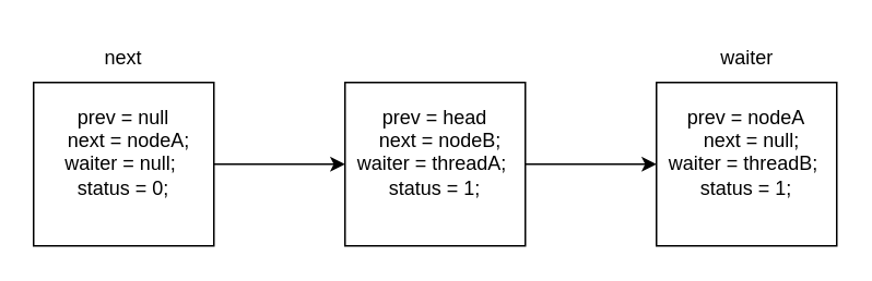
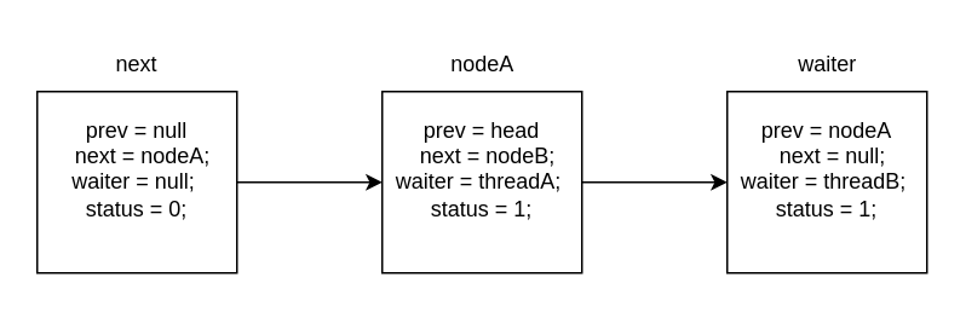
  <mxCell id="0" />
  <mxCell id="1" parent="0" />
  <mxCell id="2" value="" style="edgeStyle=orthogonalEdgeStyle;rounded=0;orthogonalLoop=1;jettySize=auto;html=1;" edge="1" parent="1" source="3" target="6"><mxGeometry relative="1" as="geometry" /></mxCell>
  <mxCell id="3" value="&lt;div&gt;prev = null&lt;/div&gt;&lt;div&gt;&lt;span style=&quot;background-color: initial;&quot;&gt;&amp;nbsp; &amp;nbsp; &amp;nbsp; next = nodeA;&amp;nbsp; &amp;nbsp;&amp;nbsp;&lt;/span&gt;&lt;/div&gt;&lt;div&gt;waiter = null;&amp;nbsp;&lt;/div&gt;&lt;div&gt;&lt;span style=&quot;background-color: initial;&quot;&gt;&amp;nbsp;&lt;/span&gt;&lt;span style=&quot;background-color: initial;&quot;&gt;status = 0;&amp;nbsp;&lt;/span&gt;&lt;/div&gt;&lt;div&gt;&lt;br&gt;&lt;/div&gt;" style="rounded=0;whiteSpace=wrap;html=1;" vertex="1" parent="1"><mxGeometry x="20" y="50" width="110" height="100" as="geometry" /></mxCell>
  <mxCell id="4" value="next" style="text;html=1;align=center;verticalAlign=middle;whiteSpace=wrap;rounded=0;" vertex="1" parent="1"><mxGeometry x="45" y="20" width="60" height="30" as="geometry" /></mxCell>
  <mxCell id="5" value="" style="edgeStyle=orthogonalEdgeStyle;rounded=0;orthogonalLoop=1;jettySize=auto;html=1;" edge="1" parent="1" source="6" target="8"><mxGeometry relative="1" as="geometry" /></mxCell>
  <mxCell id="6" value="&lt;div&gt;prev = head&lt;/div&gt;&lt;div&gt;&lt;span style=&quot;background-color: initial;&quot;&gt;&amp;nbsp; &amp;nbsp; &amp;nbsp; next = nodeB;&amp;nbsp; &amp;nbsp;&amp;nbsp;&lt;/span&gt;&lt;/div&gt;&lt;div&gt;waiter = threadA;&amp;nbsp;&lt;/div&gt;&lt;div&gt;&lt;span style=&quot;background-color: initial;&quot;&gt;&amp;nbsp;&lt;/span&gt;&lt;span style=&quot;background-color: initial;&quot;&gt;status = 1;&amp;nbsp;&lt;/span&gt;&lt;/div&gt;&lt;div&gt;&lt;br&gt;&lt;/div&gt;" style="rounded=0;whiteSpace=wrap;html=1;" vertex="1" parent="1"><mxGeometry x="210" y="50" width="110" height="100" as="geometry" /></mxCell>
+ <mxCell id="7" value="nodeA" style="text;html=1;align=center;verticalAlign=middle;resizable=0;points=[];autosize=1;strokeColor=none;fillColor=none;" vertex="1" parent="1"><mxGeometry x="235" y="20" width="60" height="30" as="geometry" /></mxCell>
  <mxCell id="8" value="&lt;div&gt;prev = nodeA&lt;/div&gt;&lt;div&gt;&lt;span style=&quot;background-color: initial;&quot;&gt;&amp;nbsp; &amp;nbsp; &amp;nbsp; next = null;&amp;nbsp; &amp;nbsp;&amp;nbsp;&lt;/span&gt;&lt;/div&gt;&lt;div&gt;waiter = threadB;&amp;nbsp;&lt;/div&gt;&lt;div&gt;&lt;span style=&quot;background-color: initial;&quot;&gt;&amp;nbsp;&lt;/span&gt;&lt;span style=&quot;background-color: initial;&quot;&gt;status = 1;&amp;nbsp;&lt;/span&gt;&lt;/div&gt;&lt;div&gt;&lt;br&gt;&lt;/div&gt;" style="rounded=0;whiteSpace=wrap;html=1;" vertex="1" parent="1"><mxGeometry x="400" y="50" width="110" height="100" as="geometry" /></mxCell>
  <mxCell id="9" value="waiter" style="text;html=1;align=center;verticalAlign=middle;resizable=0;points=[];autosize=1;strokeColor=none;fillColor=none;" vertex="1" parent="1"><mxGeometry x="425" y="20" width="60" height="30" as="geometry" /></mxCell>
